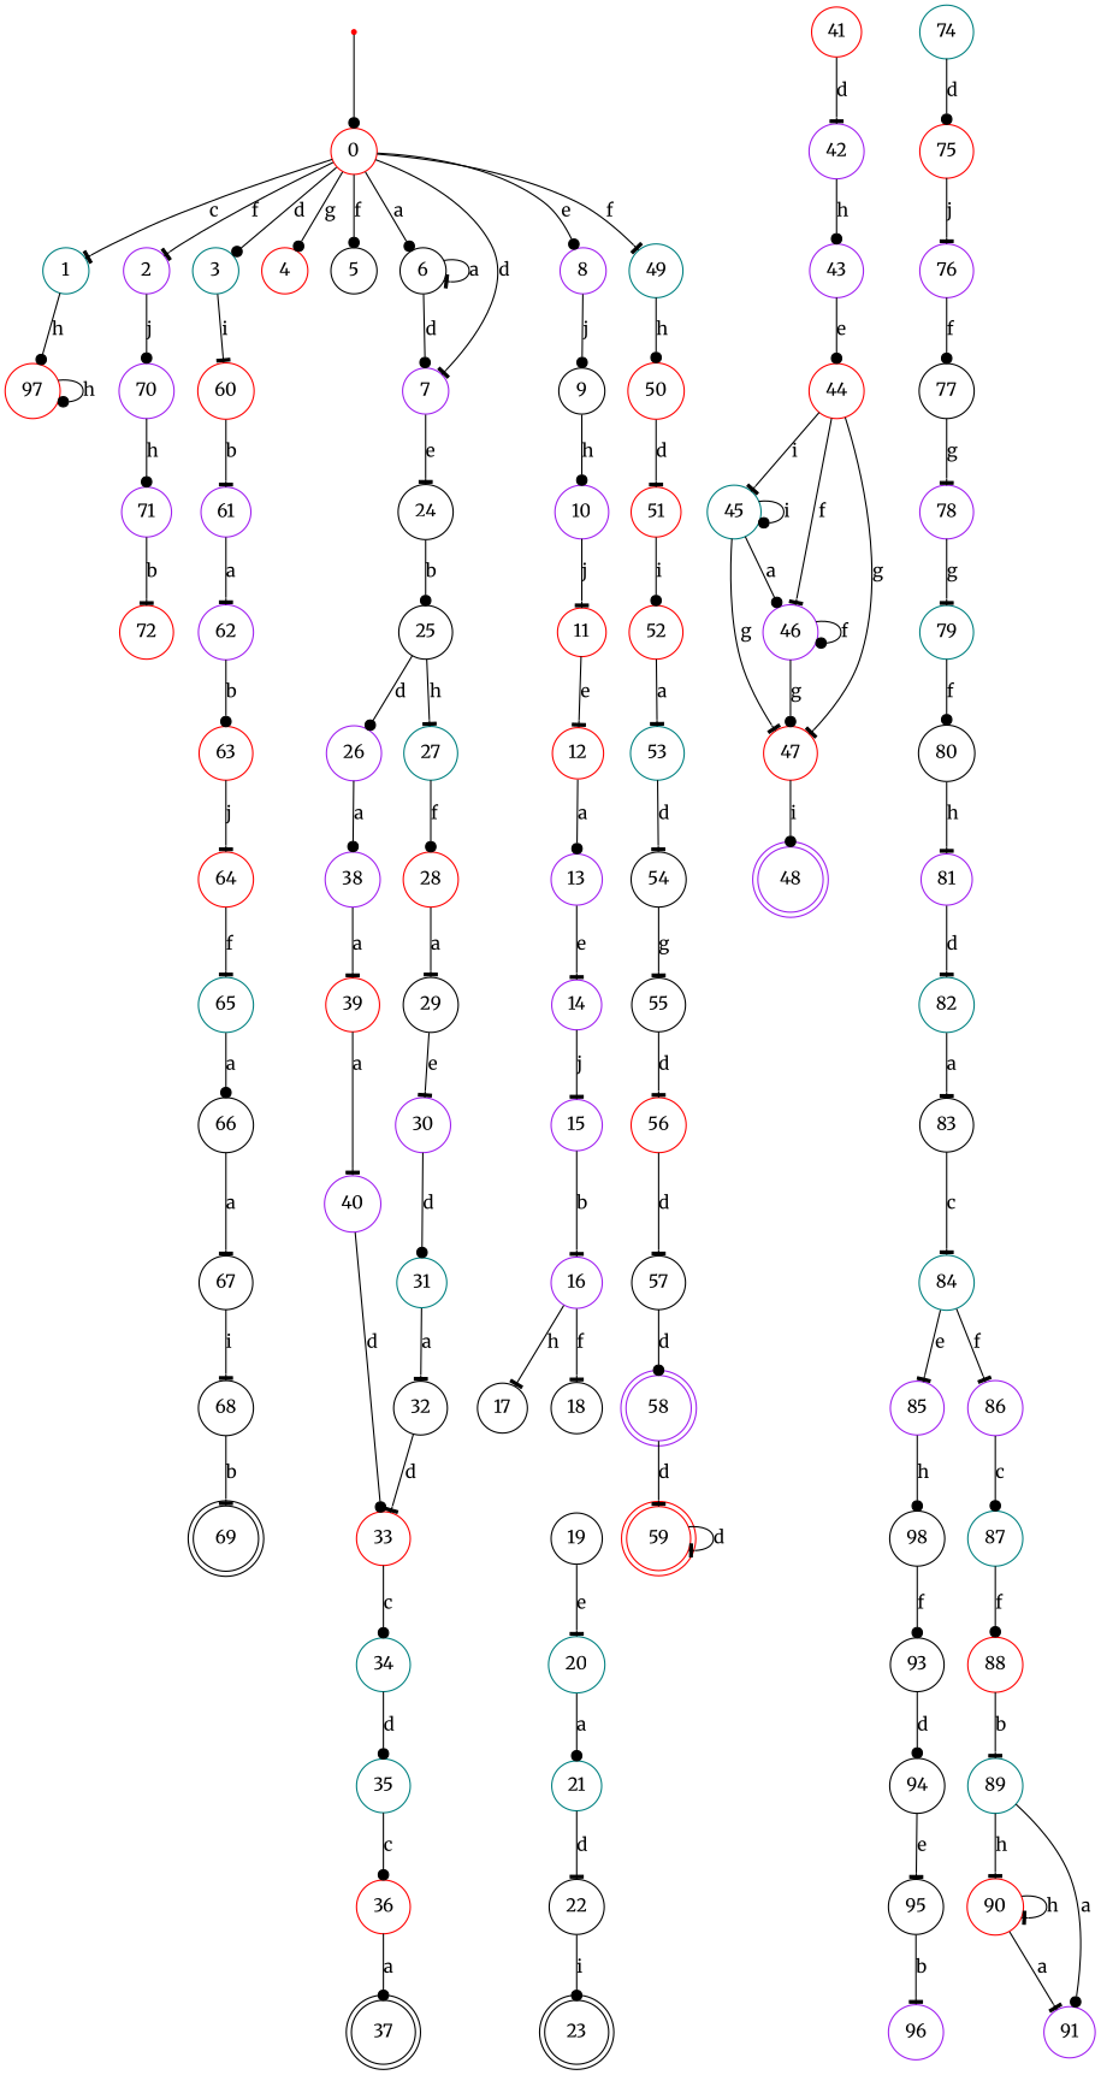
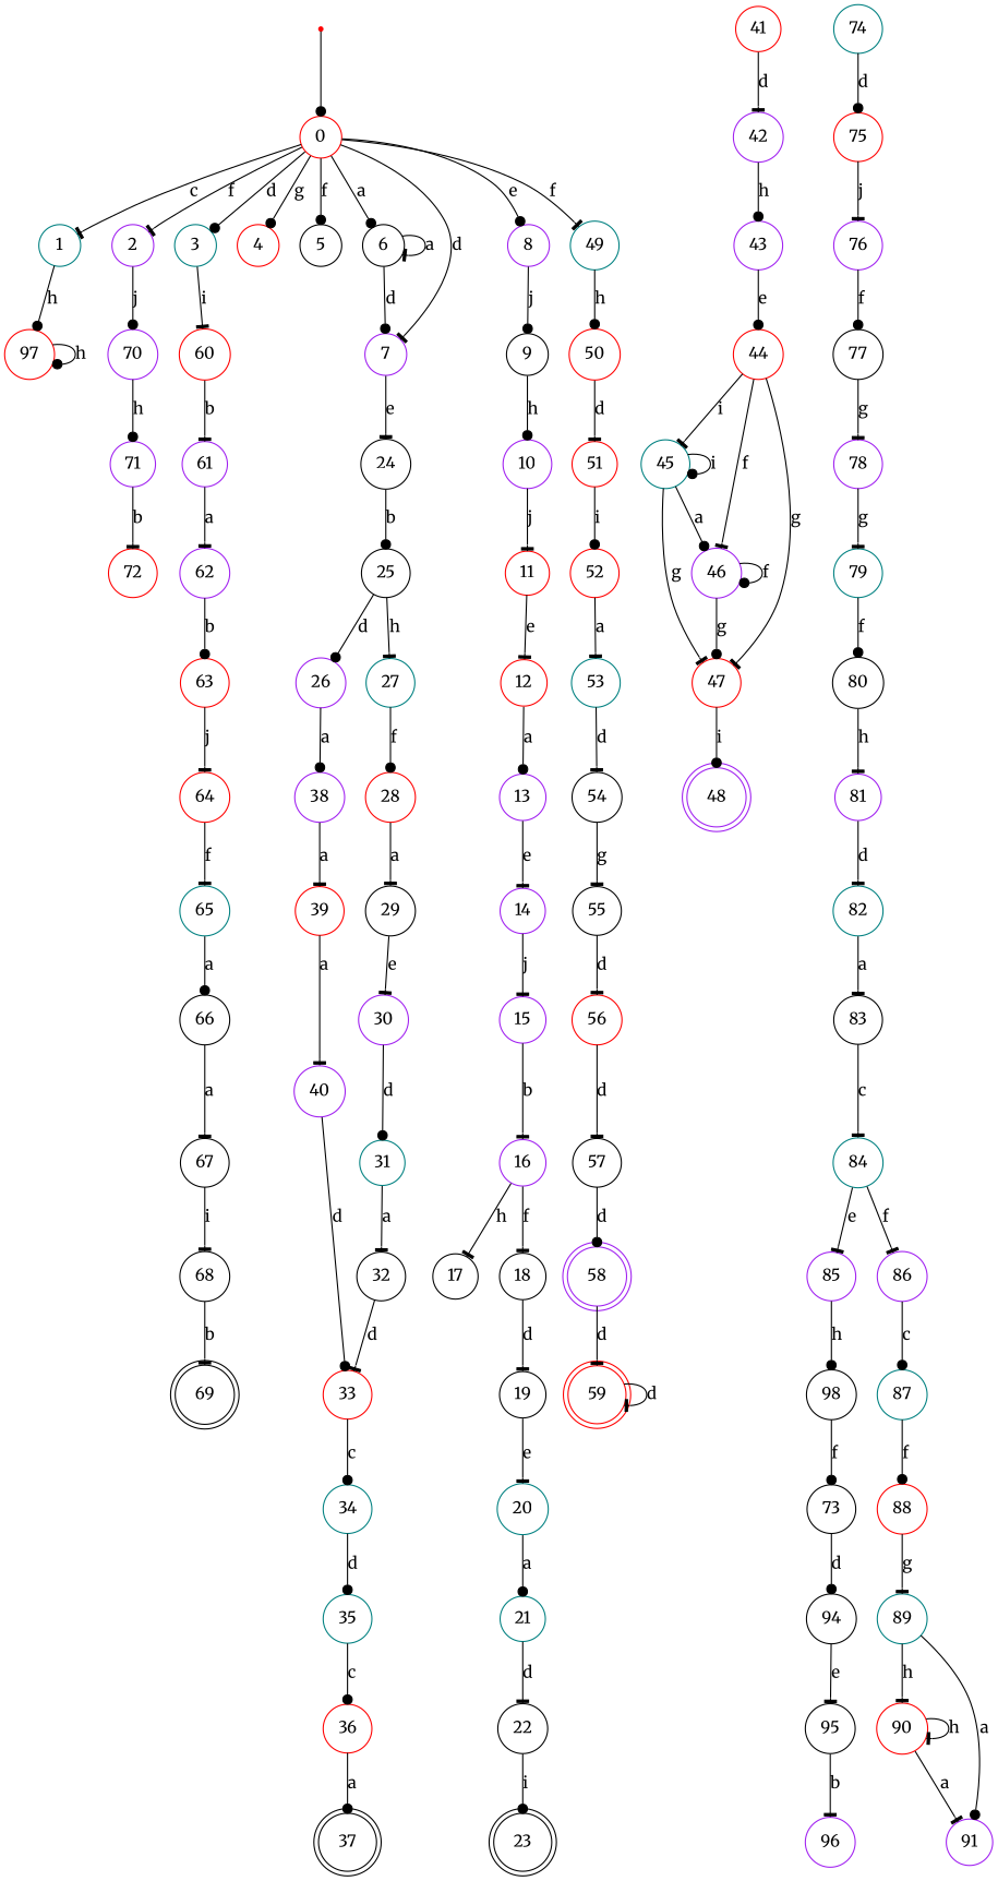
  digraph {
    fontname=Merriweather
    rankdir=TB
    node [color=purple fontname=Merriweather shape=circle]
    edge [arrowhead=tee fontname=Merriweather]
    dummy0 [color=red shape=point]
    0 [color=red]
    1 [color=teal]
    2
    3 [color=teal]
    4 [color=red]
    5 [color=black]
    6 [color=black]
    7
    8
    49 [color=teal]
    97 [color=red]
    70
    60 [color=red]
    24 [color=black]
    9 [color=black]
    71
    61
    50 [color=red]
    41 [color=red]
    42
    25 [color=black]
    10
    11 [color=red]
    12 [color=red]
    13
    14
    15
    16
    17 [color=black]
    18 [color=black]
    19 [color=black]
    20 [color=teal]
    21 [color=teal]
    22 [color=black]
    23 [color=black shape=doublecircle]
    26
    27 [color=teal]
    38
    28 [color=red]
    39 [color=red]
    29 [color=black]
    30
    31 [color=teal]
    32 [color=black]
    33 [color=red]
    34 [color=teal]
    35 [color=teal]
    36 [color=red]
    37 [color=black shape=doublecircle]
    40
    43
    44 [color=red]
    45 [color=teal]
    46
    47 [color=red]
    48 [shape=doublecircle]
    51 [color=red]
    52 [color=red]
    53 [color=teal]
    54 [color=black]
    55 [color=black]
    56 [color=red]
    57 [color=black]
    58 [shape=doublecircle]
    59 [color=red shape=doublecircle]
    62
    63 [color=red]
    64 [color=red]
    65 [color=teal]
    66 [color=black]
    67 [color=black]
    68 [color=black]
    69 [color=black shape=doublecircle]
    72 [color=red]
    74 [color=teal]
    75 [color=red]
    76
    77 [color=black]
    78
    79 [color=teal]
    80 [color=black]
    81
    82 [color=teal]
    83 [color=black]
    84 [color=teal]
    85
    86
    n89 [color=black label=98]
    87 [color=teal]
-   93 [color=black]
+   93 [color=black label=73]
    88 [color=red]
    89 [color=teal]
    90 [color=red]
    91
    94 [color=black]
    95 [color=black]
    96
    dummy0 -> 0 [arrowhead=dot]
    0 -> 1 [label=c]
    0 -> 2 [label=f]
    0 -> 3 [arrowhead=dot label=d]
    0 -> 4 [arrowhead=dot label=g]
    0 -> 5 [arrowhead=dot label=f]
    0 -> 6 [arrowhead=dot label=a]
    0 -> 7 [label=d]
    0 -> 8 [arrowhead=dot label=e]
    0 -> 49 [label=f]
    1 -> 97 [arrowhead=dot label=h]
    2 -> 70 [arrowhead=dot label=j]
    3 -> 60 [label=i]
    6 -> 6 [label=a]
    6 -> 7 [arrowhead=dot label=d]
    7 -> 24 [label=e]
    8 -> 9 [arrowhead=dot label=j]
    49 -> 50 [arrowhead=dot label=h]
    97 -> 97 [arrowhead=dot label=h]
    70 -> 71 [arrowhead=dot label=h]
    60 -> 61 [label=b]
    24 -> 25 [arrowhead=dot label=b]
    9 -> 10 [arrowhead=dot label=h]
    71 -> 72 [label=b]
    61 -> 62 [label=a]
    50 -> 51 [label=d]
    41 -> 42 [label=d]
    42 -> 43 [arrowhead=dot label=h]
    25 -> 26 [arrowhead=dot label=d]
    25 -> 27 [label=h]
    10 -> 11 [label=j]
    11 -> 12 [label=e]
    12 -> 13 [arrowhead=dot label=a]
    13 -> 14 [label=e]
    14 -> 15 [label=j]
    15 -> 16 [label=b]
    16 -> 17 [label=h]
    16 -> 18 [label=f]
+   18 -> 19 [label=d]
    19 -> 20 [label=e]
    20 -> 21 [arrowhead=dot label=a]
    21 -> 22 [label=d]
    22 -> 23 [arrowhead=dot label=i]
    26 -> 38 [arrowhead=dot label=a]
    27 -> 28 [arrowhead=dot label=f]
    38 -> 39 [label=a]
    28 -> 29 [label=a]
    39 -> 40 [label=a]
    29 -> 30 [label=e]
    30 -> 31 [arrowhead=dot label=d]
    31 -> 32 [label=a]
    32 -> 33 [label=d]
    33 -> 34 [arrowhead=dot label=c]
    34 -> 35 [arrowhead=dot label=d]
    35 -> 36 [arrowhead=dot label=c]
    36 -> 37 [arrowhead=dot label=a]
    40 -> 33 [arrowhead=dot label=d]
    43 -> 44 [arrowhead=dot label=e]
    44 -> 45 [label=i]
    44 -> 46 [label=f]
    44 -> 47 [label=g]
    45 -> 45 [arrowhead=dot label=i]
    45 -> 46 [arrowhead=dot label=a]
    45 -> 47 [label=g]
    46 -> 46 [arrowhead=dot label=f]
    46 -> 47 [arrowhead=dot label=g]
    47 -> 48 [arrowhead=dot label=i]
    51 -> 52 [arrowhead=dot label=i]
    52 -> 53 [label=a]
    53 -> 54 [label=d]
    54 -> 55 [label=g]
    55 -> 56 [label=d]
    56 -> 57 [label=d]
    57 -> 58 [arrowhead=dot label=d]
    58 -> 59 [label=d]
    59 -> 59 [label=d]
    62 -> 63 [arrowhead=dot label=b]
    63 -> 64 [label=j]
    64 -> 65 [label=f]
    65 -> 66 [arrowhead=dot label=a]
    66 -> 67 [label=a]
    67 -> 68 [label=i]
    68 -> 69 [label=b]
    74 -> 75 [arrowhead=dot label=d]
    75 -> 76 [label=j]
    76 -> 77 [arrowhead=dot label=f]
    77 -> 78 [label=g]
    78 -> 79 [label=g]
    79 -> 80 [arrowhead=dot label=f]
    80 -> 81 [label=h]
    81 -> 82 [label=d]
    82 -> 83 [label=a]
    83 -> 84 [label=c]
    84 -> 85 [label=e]
    84 -> 86 [label=f]
    85 -> n89 [arrowhead=dot label=h]
    86 -> 87 [arrowhead=dot label=c]
    n89 -> 93 [arrowhead=dot label=f]
    87 -> 88 [arrowhead=dot label=f]
    93 -> 94 [arrowhead=dot label=d]
-   88 -> 89 [label=b]
+   88 -> 89 [label=g]
    89 -> 90 [label=h]
    89 -> 91 [arrowhead=dot label=a]
    90 -> 90 [label=h]
    90 -> 91 [label=a]
    94 -> 95 [label=e]
    95 -> 96 [label=b]
  }
